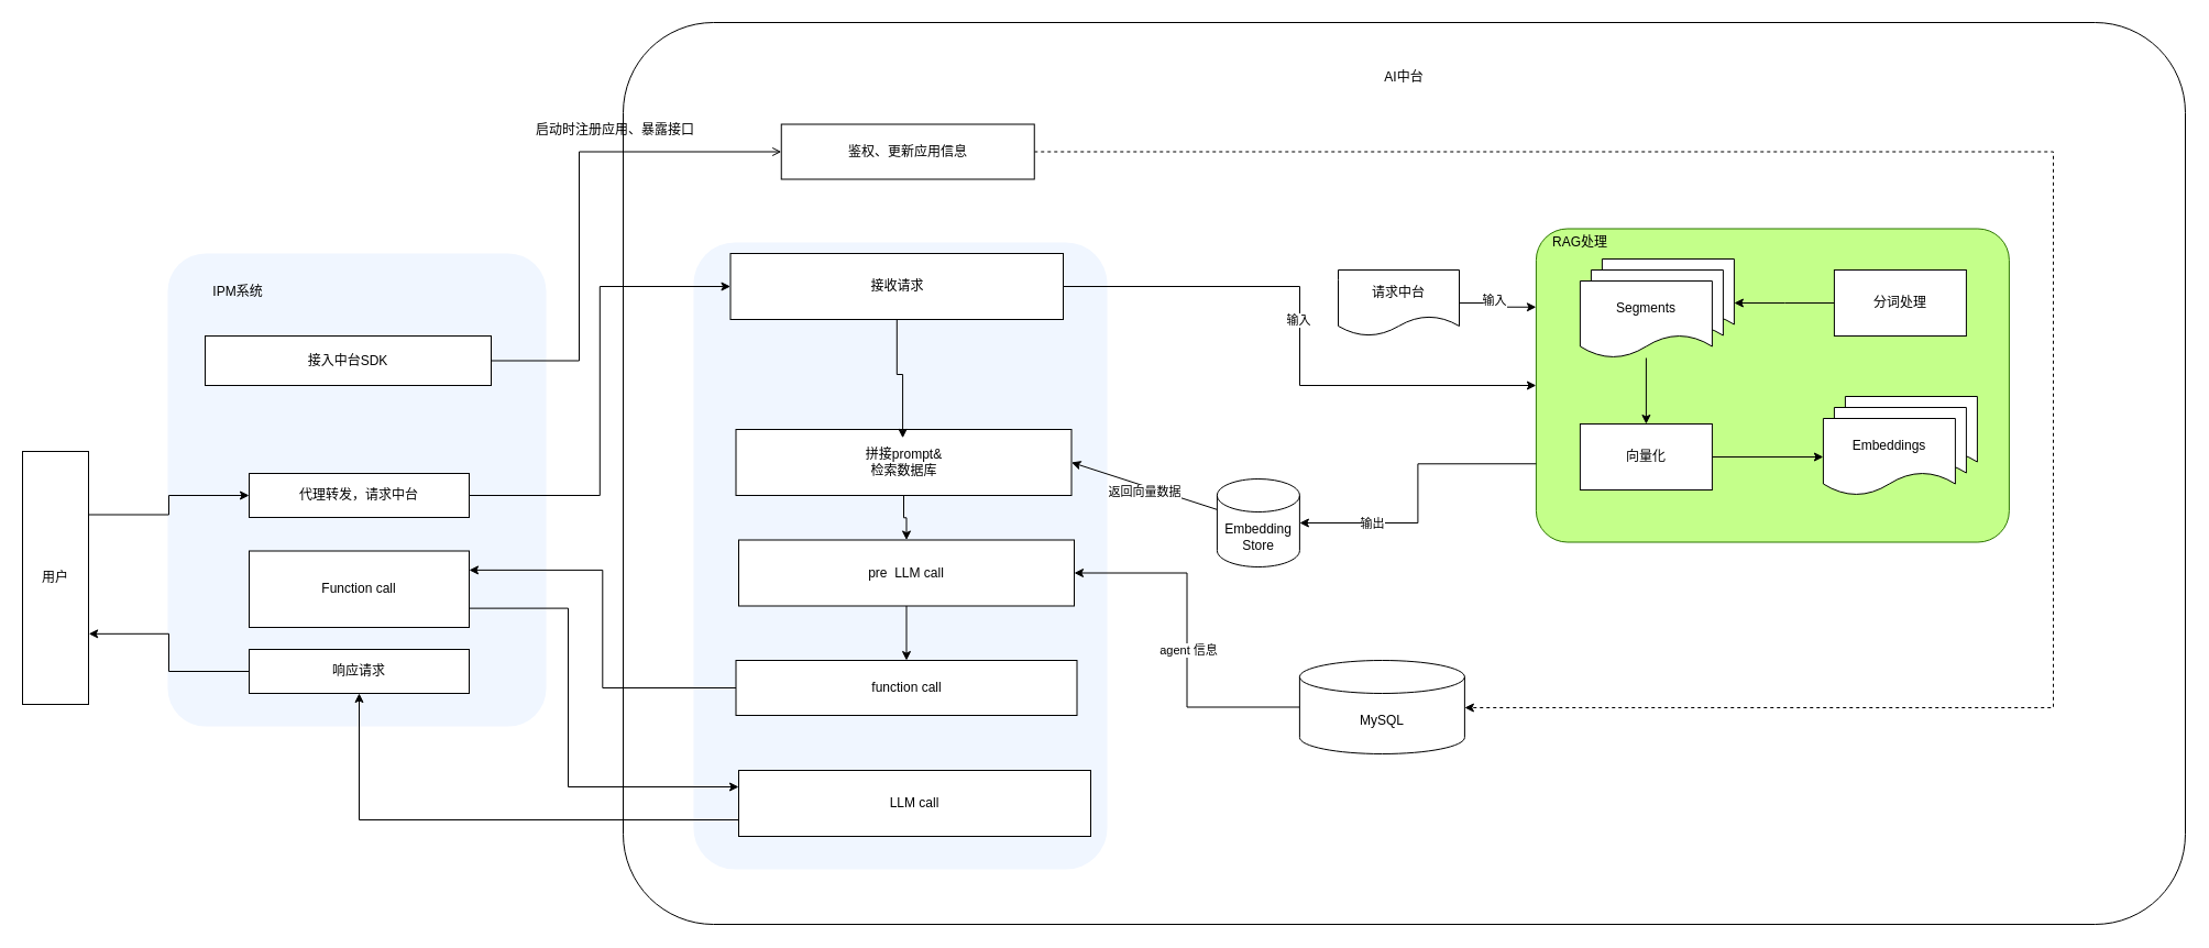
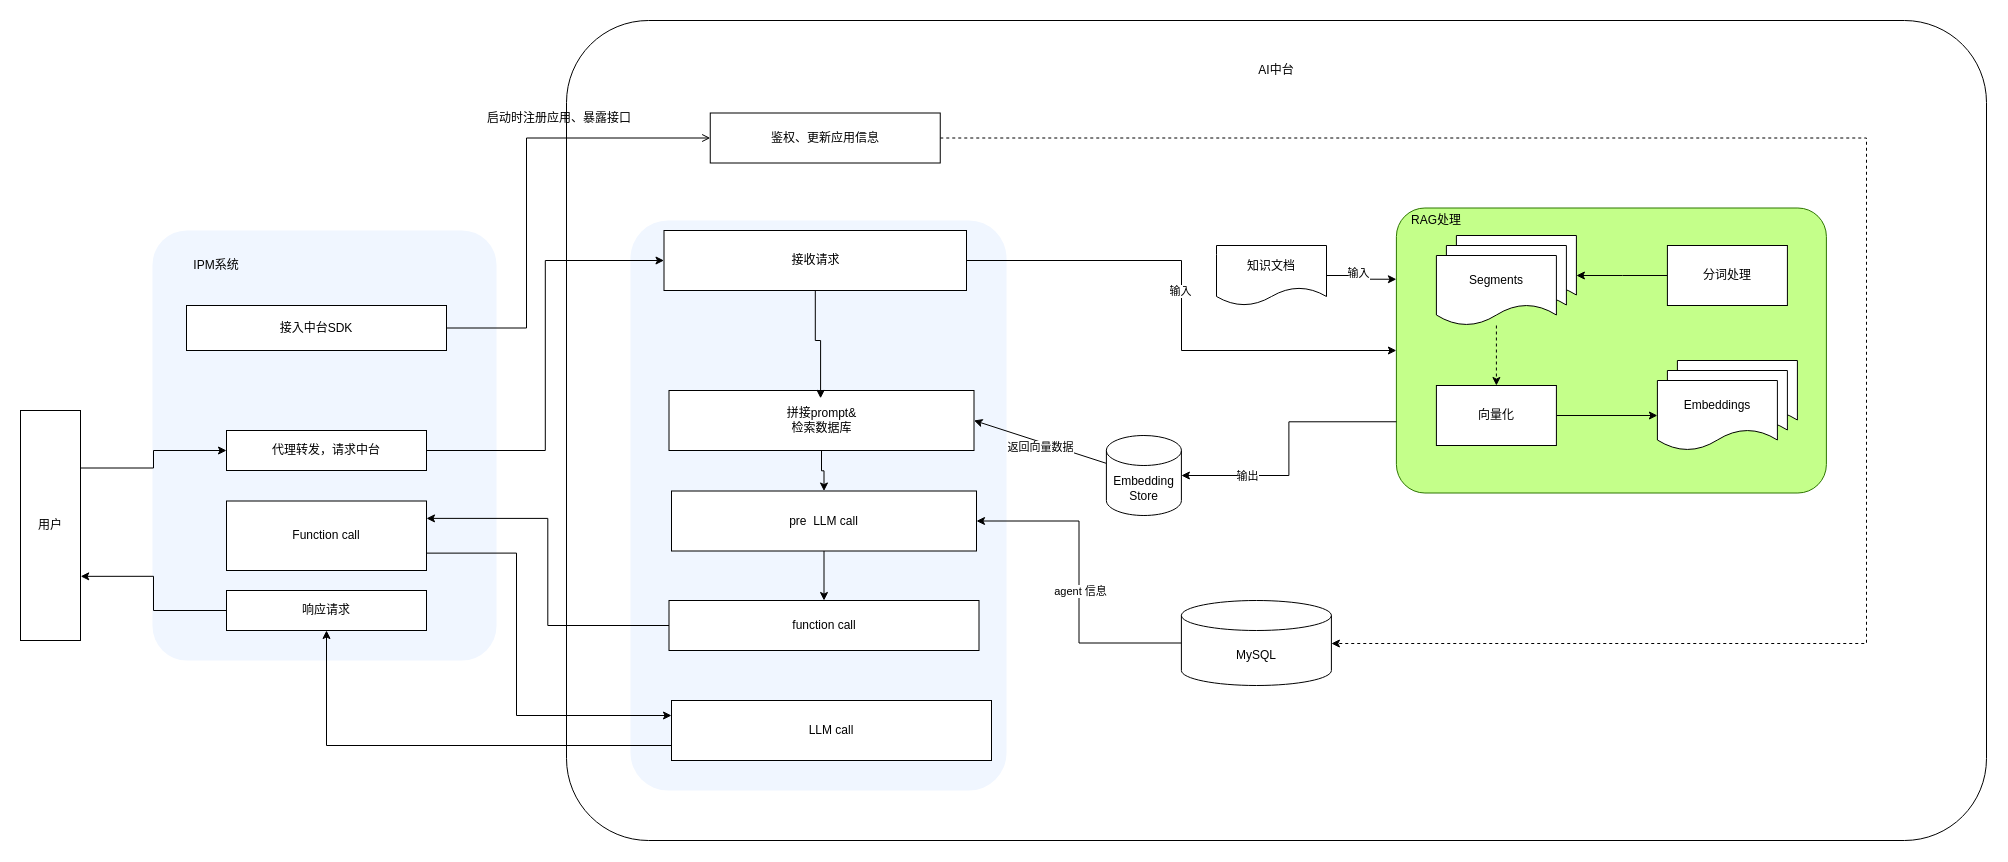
  <mxCell id="0" />
  <mxCell id="1" parent="0" />
  <mxCell id="2" value="" style="rounded=1;whiteSpace=wrap;html=1;arcSize=10;" vertex="1" parent="1"><mxGeometry x="566" y="20" width="1420" height="820" as="geometry" /></mxCell>
  <mxCell id="3" value="" style="rounded=1;whiteSpace=wrap;html=1;arcSize=10;fillColor=light-dark(#f0f6ff, #1d293b);strokeColor=none;" vertex="1" parent="1"><mxGeometry x="152" y="230" width="344" height="430" as="geometry" /></mxCell>
  <mxCell id="4" value="" style="rounded=1;whiteSpace=wrap;html=1;arcSize=10;fillColor=light-dark(#f0f6ff, #1d293b);strokeColor=none;" vertex="1" parent="1"><mxGeometry x="630" y="220" width="376" height="570" as="geometry" /></mxCell>
  <mxCell id="5" value="" style="rounded=1;whiteSpace=wrap;html=1;arcSize=10;fillColor=light-dark(#c4ff8a, #4a890c);strokeColor=#2D7600;fontColor=#ffffff;" vertex="1" parent="1"><mxGeometry x="1395.9" y="207.5" width="430" height="285" as="geometry" /></mxCell>
  <mxCell id="6" value="AI中台" style="text;html=1;align=center;verticalAlign=middle;whiteSpace=wrap;rounded=0;" vertex="1" parent="1"><mxGeometry x="1246" y="50" width="60" height="40" as="geometry" /></mxCell>
  <mxCell id="7" style="edgeStyle=orthogonalEdgeStyle;rounded=0;orthogonalLoop=1;jettySize=auto;html=1;entryX=0;entryY=0.25;entryDx=0;entryDy=0;" edge="1" parent="1" source="9" target="5"><mxGeometry relative="1" as="geometry" /></mxCell>
  <mxCell id="8" value="输入" style="edgeLabel;html=1;align=center;verticalAlign=middle;resizable=0;points=[];" vertex="1" connectable="0" parent="7"><mxGeometry x="-0.164" y="3" relative="1" as="geometry"><mxPoint as="offset" /></mxGeometry></mxCell>
- <mxCell id="9" value="请求中台" style="shape=document;whiteSpace=wrap;html=1;boundedLbl=1;" vertex="1" parent="1"><mxGeometry x="1216" y="245" width="110" height="60" as="geometry" /></mxCell>
+ <mxCell id="9" value="知识文档" style="shape=document;whiteSpace=wrap;html=1;boundedLbl=1;" vertex="1" parent="1"><mxGeometry x="1216" y="245" width="110" height="60" as="geometry" /></mxCell>
  <mxCell id="10" style="edgeStyle=orthogonalEdgeStyle;rounded=0;orthogonalLoop=1;jettySize=auto;html=1;" edge="1" parent="1" source="11"><mxGeometry relative="1" as="geometry"><mxPoint x="1575.9" y="275" as="targetPoint" /></mxGeometry></mxCell>
  <mxCell id="11" value="分词处理" style="rounded=0;whiteSpace=wrap;html=1;" vertex="1" parent="1"><mxGeometry x="1666.9" y="245" width="120" height="60" as="geometry" /></mxCell>
  <mxCell id="12" style="edgeStyle=orthogonalEdgeStyle;rounded=0;orthogonalLoop=1;jettySize=auto;html=1;entryX=0;entryY=0.5;entryDx=0;entryDy=0;" edge="1" parent="1" source="13" target="24"><mxGeometry relative="1" as="geometry" /></mxCell>
  <mxCell id="13" value="向量化" style="rounded=0;whiteSpace=wrap;html=1;" vertex="1" parent="1"><mxGeometry x="1435.9" y="385" width="120" height="60" as="geometry" /></mxCell>
  <mxCell id="14" style="rounded=0;orthogonalLoop=1;jettySize=auto;html=1;entryX=1;entryY=0.5;entryDx=0;entryDy=0;" edge="1" parent="1" source="16" target="42"><mxGeometry relative="1" as="geometry" /></mxCell>
  <mxCell id="15" value="返回向量数据" style="edgeLabel;html=1;align=center;verticalAlign=middle;resizable=0;points=[];" vertex="1" connectable="0" parent="14"><mxGeometry x="-0.022" y="5" relative="1" as="geometry"><mxPoint as="offset" /></mxGeometry></mxCell>
  <mxCell id="16" value="Embedding&lt;div&gt;Store&lt;/div&gt;" style="shape=cylinder3;whiteSpace=wrap;html=1;boundedLbl=1;backgroundOutline=1;size=15;" vertex="1" parent="1"><mxGeometry x="1105.9" y="435" width="75" height="80" as="geometry" /></mxCell>
  <mxCell id="17" value="" style="group" vertex="1" connectable="0" parent="1"><mxGeometry x="1435.9" y="235" width="140" height="90" as="geometry" /></mxCell>
  <mxCell id="18" value="" style="shape=document;whiteSpace=wrap;html=1;boundedLbl=1;" vertex="1" parent="17"><mxGeometry x="20" width="120" height="70" as="geometry" /></mxCell>
  <mxCell id="19" value="" style="shape=document;whiteSpace=wrap;html=1;boundedLbl=1;" vertex="1" parent="17"><mxGeometry x="10" y="10" width="120" height="70" as="geometry" /></mxCell>
  <mxCell id="20" value="Segments" style="shape=document;whiteSpace=wrap;html=1;boundedLbl=1;" vertex="1" parent="17"><mxGeometry y="20" width="120" height="70" as="geometry" /></mxCell>
  <mxCell id="21" value="" style="group" vertex="1" connectable="0" parent="1"><mxGeometry x="1656.9" y="360" width="140" height="90" as="geometry" /></mxCell>
  <mxCell id="22" value="" style="shape=document;whiteSpace=wrap;html=1;boundedLbl=1;" vertex="1" parent="21"><mxGeometry x="20" width="120" height="70" as="geometry" /></mxCell>
  <mxCell id="23" value="" style="shape=document;whiteSpace=wrap;html=1;boundedLbl=1;" vertex="1" parent="21"><mxGeometry x="10" y="10" width="120" height="70" as="geometry" /></mxCell>
  <mxCell id="24" value="Embeddings" style="shape=document;whiteSpace=wrap;html=1;boundedLbl=1;" vertex="1" parent="21"><mxGeometry y="20" width="120" height="70" as="geometry" /></mxCell>
- <mxCell id="25" style="edgeStyle=orthogonalEdgeStyle;rounded=0;orthogonalLoop=1;jettySize=auto;html=1;entryX=0.5;entryY=0;entryDx=0;entryDy=0;" edge="1" parent="1" source="20" target="13"><mxGeometry relative="1" as="geometry" /></mxCell>
+ <mxCell id="25" style="edgeStyle=orthogonalEdgeStyle;rounded=0;orthogonalLoop=1;jettySize=auto;html=1;entryX=0.5;entryY=0;entryDx=0;entryDy=0;dashed=1;" edge="1" parent="1" source="20" target="13"><mxGeometry relative="1" as="geometry" /></mxCell>
  <mxCell id="26" value="IPM系统" style="text;html=1;align=center;verticalAlign=middle;whiteSpace=wrap;rounded=0;" vertex="1" parent="1"><mxGeometry x="186" y="245" width="60" height="40" as="geometry" /></mxCell>
  <mxCell id="27" style="edgeStyle=orthogonalEdgeStyle;rounded=0;orthogonalLoop=1;jettySize=auto;html=1;entryX=0;entryY=0.5;entryDx=0;entryDy=0;endArrow=open;" edge="1" parent="1" source="28" target="30"><mxGeometry relative="1" as="geometry"><Array as="points"><mxPoint x="526" y="328" /><mxPoint x="526" y="138" /></Array></mxGeometry></mxCell>
  <mxCell id="28" value="接入中台SDK" style="rounded=0;whiteSpace=wrap;html=1;" vertex="1" parent="1"><mxGeometry x="186" y="305" width="260" height="45" as="geometry" /></mxCell>
  <mxCell id="29" style="edgeStyle=orthogonalEdgeStyle;rounded=0;orthogonalLoop=1;jettySize=auto;html=1;dashed=1;" edge="1" parent="1" source="30" target="34"><mxGeometry relative="1" as="geometry"><Array as="points"><mxPoint x="1866" y="138" /><mxPoint x="1866" y="643" /></Array></mxGeometry></mxCell>
  <mxCell id="30" value="鉴权、更新应用信息" style="rounded=0;whiteSpace=wrap;html=1;" vertex="1" parent="1"><mxGeometry x="709.75" y="112.5" width="230" height="50" as="geometry" /></mxCell>
  <mxCell id="31" value="启动时注册应用、暴露接口" style="text;html=1;align=center;verticalAlign=middle;whiteSpace=wrap;rounded=0;" vertex="1" parent="1"><mxGeometry x="486" y="100" width="146" height="35" as="geometry" /></mxCell>
  <mxCell id="32" style="edgeStyle=orthogonalEdgeStyle;rounded=0;orthogonalLoop=1;jettySize=auto;html=1;entryX=1;entryY=0.5;entryDx=0;entryDy=0;" edge="1" parent="1" source="34" target="44"><mxGeometry relative="1" as="geometry" /></mxCell>
  <mxCell id="33" value="agent 信息" style="edgeLabel;html=1;align=center;verticalAlign=middle;resizable=0;points=[];" vertex="1" connectable="0" parent="32"><mxGeometry x="-0.06" y="-1" relative="1" as="geometry"><mxPoint as="offset" /></mxGeometry></mxCell>
  <mxCell id="34" value="MySQL" style="shape=cylinder3;whiteSpace=wrap;html=1;boundedLbl=1;backgroundOutline=1;size=15;" vertex="1" parent="1"><mxGeometry x="1180.9" y="600" width="150" height="85" as="geometry" /></mxCell>
  <mxCell id="35" style="edgeStyle=orthogonalEdgeStyle;rounded=0;orthogonalLoop=1;jettySize=auto;html=1;entryX=0;entryY=0.5;entryDx=0;entryDy=0;" edge="1" parent="1" source="36" target="39"><mxGeometry relative="1" as="geometry" /></mxCell>
  <mxCell id="36" value="代理转发，请求中台" style="rounded=0;whiteSpace=wrap;html=1;" vertex="1" parent="1"><mxGeometry x="226" y="430" width="200" height="40" as="geometry" /></mxCell>
  <mxCell id="37" style="edgeStyle=orthogonalEdgeStyle;rounded=0;orthogonalLoop=1;jettySize=auto;html=1;entryX=0;entryY=0.5;entryDx=0;entryDy=0;" edge="1" parent="1" source="39" target="5"><mxGeometry relative="1" as="geometry" /></mxCell>
  <mxCell id="38" value="输入" style="edgeLabel;html=1;align=center;verticalAlign=middle;resizable=0;points=[];" vertex="1" connectable="0" parent="37"><mxGeometry x="-0.056" y="-2" relative="1" as="geometry"><mxPoint as="offset" /></mxGeometry></mxCell>
  <mxCell id="39" value="接收请求" style="rounded=0;whiteSpace=wrap;html=1;" vertex="1" parent="1"><mxGeometry x="663.5" y="230" width="302.5" height="60" as="geometry" /></mxCell>
  <mxCell id="40" value="RAG处理" style="text;html=1;align=center;verticalAlign=middle;whiteSpace=wrap;rounded=0;" vertex="1" parent="1"><mxGeometry x="1405.9" y="200" width="60" height="40" as="geometry" /></mxCell>
  <mxCell id="41" style="edgeStyle=orthogonalEdgeStyle;rounded=0;orthogonalLoop=1;jettySize=auto;html=1;entryX=0.5;entryY=0;entryDx=0;entryDy=0;" edge="1" parent="1" source="42" target="44"><mxGeometry relative="1" as="geometry" /></mxCell>
  <mxCell id="42" value="拼接prompt&amp;amp;&lt;br&gt;&lt;div&gt;检索数据库&lt;/div&gt;" style="rounded=0;whiteSpace=wrap;html=1;" vertex="1" parent="1"><mxGeometry x="668.5" y="390" width="305" height="60" as="geometry" /></mxCell>
  <mxCell id="43" style="edgeStyle=orthogonalEdgeStyle;rounded=0;orthogonalLoop=1;jettySize=auto;html=1;entryX=0.5;entryY=0;entryDx=0;entryDy=0;" edge="1" parent="1" source="44" target="46"><mxGeometry relative="1" as="geometry" /></mxCell>
  <mxCell id="44" value="pre&amp;nbsp; LLM call" style="rounded=0;whiteSpace=wrap;html=1;" vertex="1" parent="1"><mxGeometry x="671" y="490.5" width="305" height="60" as="geometry" /></mxCell>
  <mxCell id="45" style="edgeStyle=orthogonalEdgeStyle;rounded=0;orthogonalLoop=1;jettySize=auto;html=1;entryX=1;entryY=0.25;entryDx=0;entryDy=0;" edge="1" parent="1" source="46" target="53"><mxGeometry relative="1" as="geometry" /></mxCell>
  <mxCell id="46" value="function call" style="rounded=0;whiteSpace=wrap;html=1;" vertex="1" parent="1"><mxGeometry x="668.5" y="600" width="310" height="50" as="geometry" /></mxCell>
  <mxCell id="47" style="edgeStyle=orthogonalEdgeStyle;rounded=0;orthogonalLoop=1;jettySize=auto;html=1;exitX=0;exitY=0.75;exitDx=0;exitDy=0;entryX=0.5;entryY=1;entryDx=0;entryDy=0;" edge="1" parent="1" source="48" target="54"><mxGeometry relative="1" as="geometry" /></mxCell>
  <mxCell id="48" value="LLM call" style="rounded=0;whiteSpace=wrap;html=1;" vertex="1" parent="1"><mxGeometry x="671" y="700" width="320" height="60" as="geometry" /></mxCell>
  <mxCell id="49" style="edgeStyle=orthogonalEdgeStyle;rounded=0;orthogonalLoop=1;jettySize=auto;html=1;entryX=0.497;entryY=0.13;entryDx=0;entryDy=0;entryPerimeter=0;" edge="1" parent="1" source="39" target="42"><mxGeometry relative="1" as="geometry" /></mxCell>
  <mxCell id="50" style="edgeStyle=orthogonalEdgeStyle;rounded=0;orthogonalLoop=1;jettySize=auto;html=1;exitX=0;exitY=0.75;exitDx=0;exitDy=0;entryX=1;entryY=0.5;entryDx=0;entryDy=0;entryPerimeter=0;" edge="1" parent="1" source="5" target="16"><mxGeometry relative="1" as="geometry" /></mxCell>
  <mxCell id="51" value="输出" style="edgeLabel;html=1;align=center;verticalAlign=middle;resizable=0;points=[];" vertex="1" connectable="0" parent="50"><mxGeometry x="0.353" y="1" relative="1" as="geometry"><mxPoint x="-21" y="-1" as="offset" /></mxGeometry></mxCell>
  <mxCell id="52" style="edgeStyle=orthogonalEdgeStyle;rounded=0;orthogonalLoop=1;jettySize=auto;html=1;exitX=1;exitY=0.75;exitDx=0;exitDy=0;entryX=0;entryY=0.25;entryDx=0;entryDy=0;" edge="1" parent="1" source="53" target="48"><mxGeometry relative="1" as="geometry"><Array as="points"><mxPoint x="516" y="553" /><mxPoint x="516" y="715" /></Array></mxGeometry></mxCell>
  <mxCell id="53" value="Function call" style="rounded=0;whiteSpace=wrap;html=1;" vertex="1" parent="1"><mxGeometry x="226" y="500.5" width="200" height="69.5" as="geometry" /></mxCell>
  <mxCell id="54" value="响应请求" style="rounded=0;whiteSpace=wrap;html=1;" vertex="1" parent="1"><mxGeometry x="226" y="590" width="200" height="40" as="geometry" /></mxCell>
  <mxCell id="55" style="edgeStyle=orthogonalEdgeStyle;rounded=0;orthogonalLoop=1;jettySize=auto;html=1;exitX=1;exitY=0.25;exitDx=0;exitDy=0;" edge="1" parent="1" source="56" target="36"><mxGeometry relative="1" as="geometry" /></mxCell>
  <mxCell id="56" value="用户" style="rounded=0;whiteSpace=wrap;html=1;" vertex="1" parent="1"><mxGeometry x="20" y="410" width="60" height="230" as="geometry" /></mxCell>
  <mxCell id="57" style="edgeStyle=orthogonalEdgeStyle;rounded=0;orthogonalLoop=1;jettySize=auto;html=1;entryX=1.003;entryY=0.721;entryDx=0;entryDy=0;entryPerimeter=0;" edge="1" parent="1" source="54" target="56"><mxGeometry relative="1" as="geometry" /></mxCell>
